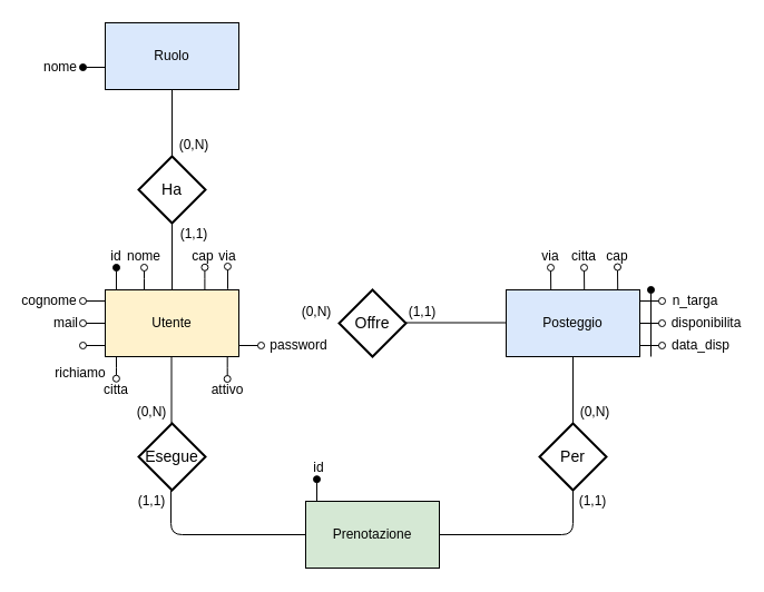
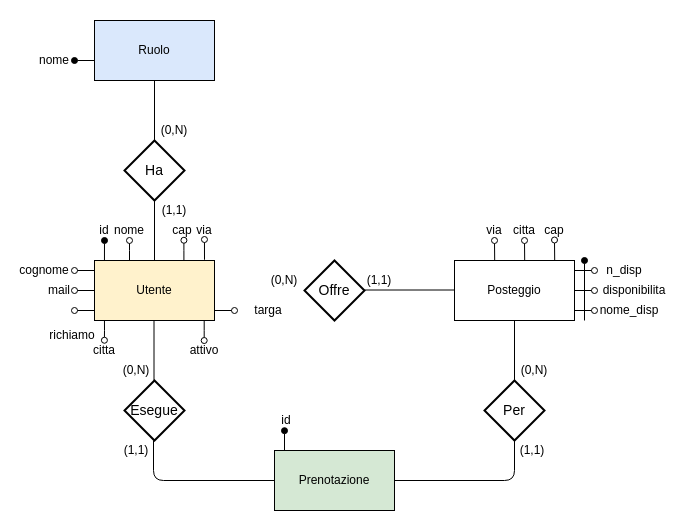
  <mxCell id="0" />
  <mxCell id="1" parent="0" />
  <mxCell id="2" style="edgeStyle=orthogonalEdgeStyle;rounded=0;orthogonalLoop=1;jettySize=auto;html=1;exitX=0.083;exitY=0.002;exitDx=0;exitDy=0;endArrow=oval;endFill=1;exitPerimeter=0;" edge="1" parent="1" source="3"><mxGeometry relative="1" as="geometry"><mxPoint x="104" y="240" as="targetPoint" /><Array as="points" /></mxGeometry></mxCell>
  <mxCell id="3" value="Utente" style="rounded=0;whiteSpace=wrap;html=1;fillColor=#fff2cc;" vertex="1" parent="1"><mxGeometry x="94" y="260" width="120" height="60" as="geometry" /></mxCell>
  <mxCell id="4" value="Offre" style="shape=rhombus;strokeWidth=2;fontSize=17;perimeter=rhombusPerimeter;whiteSpace=wrap;html=1;align=center;fontSize=14;" vertex="1" parent="1"><mxGeometry x="304" y="260" width="60" height="60" as="geometry" /></mxCell>
- <mxCell id="5" value="Posteggio" style="rounded=0;whiteSpace=wrap;html=1;fillColor=#dae8fc;" vertex="1" parent="1"><mxGeometry x="454" y="260" width="120" height="60" as="geometry" /></mxCell>
+ <mxCell id="5" value="Posteggio" style="rounded=0;whiteSpace=wrap;html=1;" vertex="1" parent="1"><mxGeometry x="454" y="260" width="120" height="60" as="geometry" /></mxCell>
  <mxCell id="6" value="" style="endArrow=none;html=1;entryX=0;entryY=0.5;entryDx=0;entryDy=0;exitX=1;exitY=0.5;exitDx=0;exitDy=0;" edge="1" parent="1"><mxGeometry width="50" height="50" relative="1" as="geometry"><mxPoint x="364" y="289.5" as="sourcePoint" /><mxPoint x="454" y="289.5" as="targetPoint" /></mxGeometry></mxCell>
  <mxCell id="7" value="Prenotazione" style="rounded=0;whiteSpace=wrap;html=1;fillColor=#d5e8d4;" vertex="1" parent="1"><mxGeometry x="274" y="450" width="120" height="60" as="geometry" /></mxCell>
  <mxCell id="8" value="Esegue" style="shape=rhombus;strokeWidth=2;fontSize=17;perimeter=rhombusPerimeter;whiteSpace=wrap;html=1;align=center;fontSize=14;" vertex="1" parent="1"><mxGeometry x="124" y="380" width="60" height="60" as="geometry" /></mxCell>
  <mxCell id="9" value="Per" style="shape=rhombus;strokeWidth=2;fontSize=17;perimeter=rhombusPerimeter;whiteSpace=wrap;html=1;align=center;fontSize=14;" vertex="1" parent="1"><mxGeometry x="484" y="380" width="60" height="60" as="geometry" /></mxCell>
  <mxCell id="10" value="" style="endArrow=none;html=1;entryX=0.5;entryY=1;entryDx=0;entryDy=0;" edge="1" parent="1"><mxGeometry width="50" height="50" relative="1" as="geometry"><mxPoint x="514" y="380" as="sourcePoint" /><mxPoint x="514" y="320" as="targetPoint" /></mxGeometry></mxCell>
  <mxCell id="11" value="" style="endArrow=none;html=1;entryX=0.5;entryY=1;entryDx=0;entryDy=0;" edge="1" parent="1"><mxGeometry width="50" height="50" relative="1" as="geometry"><mxPoint x="153.5" y="380" as="sourcePoint" /><mxPoint x="153.5" y="320" as="targetPoint" /></mxGeometry></mxCell>
  <mxCell id="12" value="" style="endArrow=none;html=1;entryX=0.5;entryY=1;entryDx=0;entryDy=0;exitX=0;exitY=0.5;exitDx=0;exitDy=0;" edge="1" parent="1"><mxGeometry width="50" height="50" relative="1" as="geometry"><mxPoint x="274" y="480" as="sourcePoint" /><mxPoint x="153" y="440" as="targetPoint" /><Array as="points"><mxPoint x="153" y="480" /></Array></mxGeometry></mxCell>
  <mxCell id="13" value="" style="endArrow=none;html=1;exitX=1;exitY=0.5;exitDx=0;exitDy=0;" edge="1" parent="1"><mxGeometry width="50" height="50" relative="1" as="geometry"><mxPoint x="394" y="480" as="sourcePoint" /><mxPoint x="514" y="440" as="targetPoint" /><Array as="points"><mxPoint x="514" y="480" /></Array></mxGeometry></mxCell>
  <mxCell id="14" value="id" style="text;html=1;strokeColor=none;fillColor=none;align=center;verticalAlign=middle;whiteSpace=wrap;rounded=0;" vertex="1" parent="1"><mxGeometry x="99" y="220" width="10" height="20" as="geometry" /></mxCell>
  <mxCell id="15" value="nome" style="text;html=1;strokeColor=none;fillColor=none;align=center;verticalAlign=middle;whiteSpace=wrap;rounded=0;" vertex="1" parent="1"><mxGeometry x="124" y="220" width="10" height="20" as="geometry" /></mxCell>
  <mxCell id="16" style="edgeStyle=orthogonalEdgeStyle;rounded=0;orthogonalLoop=1;jettySize=auto;html=1;exitX=0.25;exitY=0;exitDx=0;exitDy=0;endArrow=oval;endFill=0;" edge="1" parent="1"><mxGeometry relative="1" as="geometry"><mxPoint x="129.011" y="239.978" as="targetPoint" /><mxPoint x="129.011" y="259.978" as="sourcePoint" /><Array as="points"><mxPoint x="129" y="250" /><mxPoint x="129" y="250" /></Array></mxGeometry></mxCell>
  <mxCell id="17" value="" style="endArrow=none;html=1;entryX=0.5;entryY=0;entryDx=0;entryDy=0;" edge="1" parent="1" target="3"><mxGeometry width="50" height="50" relative="1" as="geometry"><mxPoint x="154" y="200" as="sourcePoint" /><mxPoint x="179" y="200" as="targetPoint" /></mxGeometry></mxCell>
  <mxCell id="18" value="Ha" style="shape=rhombus;strokeWidth=2;fontSize=17;perimeter=rhombusPerimeter;whiteSpace=wrap;html=1;align=center;fontSize=14;" vertex="1" parent="1"><mxGeometry x="124" y="140" width="60" height="60" as="geometry" /></mxCell>
  <mxCell id="19" value="" style="endArrow=none;html=1;entryX=0.5;entryY=1;entryDx=0;entryDy=0;" edge="1" parent="1"><mxGeometry width="50" height="50" relative="1" as="geometry"><mxPoint x="154" y="140" as="sourcePoint" /><mxPoint x="154" y="80" as="targetPoint" /></mxGeometry></mxCell>
  <mxCell id="20" value="Ruolo" style="rounded=0;whiteSpace=wrap;html=1;fillColor=#dae8fc;" vertex="1" parent="1"><mxGeometry x="94" y="20" width="120" height="60" as="geometry" /></mxCell>
  <mxCell id="21" value="" style="endArrow=oval;html=1;endFill=0;" edge="1" parent="1"><mxGeometry width="50" height="50" relative="1" as="geometry"><mxPoint x="94" y="270" as="sourcePoint" /><mxPoint x="74" y="270" as="targetPoint" /></mxGeometry></mxCell>
  <mxCell id="22" value="cognome" style="text;html=1;strokeColor=none;fillColor=none;align=center;verticalAlign=middle;whiteSpace=wrap;rounded=0;" vertex="1" parent="1"><mxGeometry x="20" y="260" width="48" height="20" as="geometry" /></mxCell>
  <mxCell id="23" value="mail" style="text;html=1;strokeColor=none;fillColor=none;align=center;verticalAlign=middle;whiteSpace=wrap;rounded=0;" vertex="1" parent="1"><mxGeometry x="54" y="280" width="10" height="20" as="geometry" /></mxCell>
  <mxCell id="24" value="via" style="text;html=1;strokeColor=none;fillColor=none;align=center;verticalAlign=middle;whiteSpace=wrap;rounded=0;" vertex="1" parent="1"><mxGeometry x="199" y="220" width="10" height="20" as="geometry" /></mxCell>
  <mxCell id="25" value="" style="endArrow=oval;html=1;endFill=0;" edge="1" parent="1"><mxGeometry width="50" height="50" relative="1" as="geometry"><mxPoint x="94" y="310" as="sourcePoint" /><mxPoint x="74" y="310" as="targetPoint" /></mxGeometry></mxCell>
  <mxCell id="26" style="edgeStyle=orthogonalEdgeStyle;rounded=0;orthogonalLoop=1;jettySize=auto;html=1;endArrow=oval;endFill=0;exitX=0.083;exitY=0.999;exitDx=0;exitDy=0;exitPerimeter=0;" edge="1" parent="1" source="3"><mxGeometry relative="1" as="geometry"><mxPoint x="103.905" y="339.762" as="targetPoint" /><mxPoint x="104" y="320" as="sourcePoint" /><Array as="points"><mxPoint x="104" y="330" /><mxPoint x="104" y="330" /></Array></mxGeometry></mxCell>
  <mxCell id="27" value="citta" style="text;html=1;strokeColor=none;fillColor=none;align=center;verticalAlign=middle;whiteSpace=wrap;rounded=0;" vertex="1" parent="1"><mxGeometry x="92" y="340" width="24" height="20" as="geometry" /></mxCell>
  <mxCell id="28" value="attivo" style="text;html=1;strokeColor=none;fillColor=none;align=center;verticalAlign=middle;whiteSpace=wrap;rounded=0;" vertex="1" parent="1"><mxGeometry x="192" y="340" width="24" height="20" as="geometry" /></mxCell>
  <mxCell id="29" value="richiamo" style="text;html=1;strokeColor=none;fillColor=none;align=center;verticalAlign=middle;whiteSpace=wrap;rounded=0;" vertex="1" parent="1"><mxGeometry x="60" y="325" width="24" height="20" as="geometry" /></mxCell>
  <mxCell id="30" value="" style="endArrow=oval;html=1;endFill=0;" edge="1" parent="1"><mxGeometry width="50" height="50" relative="1" as="geometry"><mxPoint x="94" y="290" as="sourcePoint" /><mxPoint x="74" y="290" as="targetPoint" /></mxGeometry></mxCell>
  <mxCell id="31" value="" style="endArrow=oval;html=1;endFill=1;" edge="1" parent="1"><mxGeometry width="50" height="50" relative="1" as="geometry"><mxPoint x="94" y="60" as="sourcePoint" /><mxPoint x="74" y="60" as="targetPoint" /></mxGeometry></mxCell>
  <mxCell id="32" value="nome" style="text;html=1;strokeColor=none;fillColor=none;align=center;verticalAlign=middle;whiteSpace=wrap;rounded=0;" vertex="1" parent="1"><mxGeometry x="34" y="50" width="40" height="20" as="geometry" /></mxCell>
  <mxCell id="33" style="edgeStyle=orthogonalEdgeStyle;rounded=0;orthogonalLoop=1;jettySize=auto;html=1;exitX=0.833;exitY=0.001;exitDx=0;exitDy=0;endArrow=oval;endFill=0;exitPerimeter=0;" edge="1" parent="1"><mxGeometry relative="1" as="geometry"><mxPoint x="203.96" y="239.007" as="targetPoint" /><mxPoint x="203.96" y="260.081" as="sourcePoint" /><Array as="points"><mxPoint x="204" y="259" /><mxPoint x="204" y="259" /></Array></mxGeometry></mxCell>
  <mxCell id="34" style="edgeStyle=orthogonalEdgeStyle;rounded=0;orthogonalLoop=1;jettySize=auto;html=1;exitX=0.25;exitY=0;exitDx=0;exitDy=0;endArrow=oval;endFill=0;" edge="1" parent="1"><mxGeometry relative="1" as="geometry"><mxPoint x="183.405" y="239.762" as="targetPoint" /><mxPoint x="183.405" y="259.762" as="sourcePoint" /><Array as="points"><mxPoint x="183.5" y="250" /><mxPoint x="183.5" y="250" /></Array></mxGeometry></mxCell>
  <mxCell id="35" value="cap" style="text;html=1;strokeColor=none;fillColor=none;align=center;verticalAlign=middle;whiteSpace=wrap;rounded=0;" vertex="1" parent="1"><mxGeometry x="177" y="220" width="10" height="20" as="geometry" /></mxCell>
  <mxCell id="36" value="" style="endArrow=oval;html=1;exitX=0.335;exitY=0.005;exitDx=0;exitDy=0;exitPerimeter=0;endFill=0;" edge="1" parent="1" source="5"><mxGeometry width="50" height="50" relative="1" as="geometry"><mxPoint x="474" y="290" as="sourcePoint" /><mxPoint x="494" y="240" as="targetPoint" /></mxGeometry></mxCell>
  <mxCell id="37" value="via" style="text;html=1;strokeColor=none;fillColor=none;align=center;verticalAlign=middle;whiteSpace=wrap;rounded=0;" vertex="1" parent="1"><mxGeometry x="484" y="220" width="20" height="20" as="geometry" /></mxCell>
  <mxCell id="38" value="" style="endArrow=oval;html=1;exitX=0.335;exitY=0.005;exitDx=0;exitDy=0;exitPerimeter=0;endFill=0;" edge="1" parent="1"><mxGeometry width="50" height="50" relative="1" as="geometry"><mxPoint x="524.2" y="260.3" as="sourcePoint" /><mxPoint x="524" y="240" as="targetPoint" /></mxGeometry></mxCell>
  <mxCell id="39" value="citta" style="text;html=1;strokeColor=none;fillColor=none;align=center;verticalAlign=middle;whiteSpace=wrap;rounded=0;" vertex="1" parent="1"><mxGeometry x="514" y="220" width="20" height="20" as="geometry" /></mxCell>
  <mxCell id="40" value="" style="endArrow=oval;html=1;exitX=0.335;exitY=0.005;exitDx=0;exitDy=0;exitPerimeter=0;endFill=0;" edge="1" parent="1"><mxGeometry width="50" height="50" relative="1" as="geometry"><mxPoint x="554.2" y="259.8" as="sourcePoint" /><mxPoint x="554" y="239.5" as="targetPoint" /></mxGeometry></mxCell>
  <mxCell id="41" value="cap" style="text;html=1;strokeColor=none;fillColor=none;align=center;verticalAlign=middle;whiteSpace=wrap;rounded=0;" vertex="1" parent="1"><mxGeometry x="544" y="220" width="20" height="20" as="geometry" /></mxCell>
  <mxCell id="42" value="" style="endArrow=oval;html=1;endFill=0;" edge="1" parent="1"><mxGeometry width="50" height="50" relative="1" as="geometry"><mxPoint x="574" y="270" as="sourcePoint" /><mxPoint x="594" y="270" as="targetPoint" /></mxGeometry></mxCell>
- <mxCell id="43" value="n_targa" style="text;html=1;strokeColor=none;fillColor=none;align=center;verticalAlign=middle;whiteSpace=wrap;rounded=0;" vertex="1" parent="1"><mxGeometry x="604" y="260" width="40" height="20" as="geometry" /></mxCell>
+ <mxCell id="43" value="n_disp" style="text;html=1;strokeColor=none;fillColor=none;align=center;verticalAlign=middle;whiteSpace=wrap;rounded=0;" vertex="1" parent="1"><mxGeometry x="604" y="260" width="40" height="20" as="geometry" /></mxCell>
  <mxCell id="44" value="" style="endArrow=oval;html=1;endFill=0;" edge="1" parent="1"><mxGeometry width="50" height="50" relative="1" as="geometry"><mxPoint x="574" y="290" as="sourcePoint" /><mxPoint x="594" y="290" as="targetPoint" /></mxGeometry></mxCell>
  <mxCell id="45" value="disponibilita" style="text;html=1;strokeColor=none;fillColor=none;align=center;verticalAlign=middle;whiteSpace=wrap;rounded=0;" vertex="1" parent="1"><mxGeometry x="604" y="280" width="60" height="20" as="geometry" /></mxCell>
  <mxCell id="46" value="" style="endArrow=oval;html=1;endFill=0;" edge="1" parent="1"><mxGeometry width="50" height="50" relative="1" as="geometry"><mxPoint x="574" y="310" as="sourcePoint" /><mxPoint x="594" y="310" as="targetPoint" /></mxGeometry></mxCell>
- <mxCell id="47" value="data_disp" style="text;html=1;strokeColor=none;fillColor=none;align=center;verticalAlign=middle;whiteSpace=wrap;rounded=0;" vertex="1" parent="1"><mxGeometry x="604" y="300" width="50" height="20" as="geometry" /></mxCell>
+ <mxCell id="47" value="nome_disp" style="text;html=1;strokeColor=none;fillColor=none;align=center;verticalAlign=middle;whiteSpace=wrap;rounded=0;" vertex="1" parent="1"><mxGeometry x="604" y="300" width="50" height="20" as="geometry" /></mxCell>
  <mxCell id="48" style="edgeStyle=orthogonalEdgeStyle;rounded=0;orthogonalLoop=1;jettySize=auto;html=1;exitX=0.083;exitY=0.002;exitDx=0;exitDy=0;endArrow=oval;endFill=1;exitPerimeter=0;" edge="1" parent="1"><mxGeometry relative="1" as="geometry"><mxPoint x="284" y="430.167" as="targetPoint" /><mxPoint x="284" y="450.167" as="sourcePoint" /><Array as="points" /></mxGeometry></mxCell>
  <mxCell id="49" value="id" style="text;html=1;strokeColor=none;fillColor=none;align=center;verticalAlign=middle;whiteSpace=wrap;rounded=0;" vertex="1" parent="1"><mxGeometry x="274" y="410" width="24" height="20" as="geometry" /></mxCell>
  <mxCell id="50" value="(1,1)" style="text;html=1;strokeColor=none;fillColor=none;align=center;verticalAlign=middle;whiteSpace=wrap;rounded=0;" vertex="1" parent="1"><mxGeometry x="154" y="200" width="40" height="20" as="geometry" /></mxCell>
  <mxCell id="51" value="(0,N)" style="text;html=1;strokeColor=none;fillColor=none;align=center;verticalAlign=middle;whiteSpace=wrap;rounded=0;" vertex="1" parent="1"><mxGeometry x="154" y="120" width="40" height="20" as="geometry" /></mxCell>
  <mxCell id="52" style="edgeStyle=orthogonalEdgeStyle;rounded=0;orthogonalLoop=1;jettySize=auto;html=1;endArrow=oval;endFill=0;exitX=0.083;exitY=0.999;exitDx=0;exitDy=0;exitPerimeter=0;" edge="1" parent="1"><mxGeometry relative="1" as="geometry"><mxPoint x="203.69" y="340.034" as="targetPoint" /><mxPoint x="203.69" y="320.034" as="sourcePoint" /><Array as="points"><mxPoint x="204" y="330" /><mxPoint x="204" y="330" /></Array></mxGeometry></mxCell>
  <mxCell id="53" value="(0,N)" style="text;html=1;strokeColor=none;fillColor=none;align=center;verticalAlign=middle;whiteSpace=wrap;rounded=0;" vertex="1" parent="1"><mxGeometry x="264" y="270" width="40" height="20" as="geometry" /></mxCell>
  <mxCell id="54" value="(1,1)" style="text;html=1;strokeColor=none;fillColor=none;align=center;verticalAlign=middle;whiteSpace=wrap;rounded=0;" vertex="1" parent="1"><mxGeometry x="364" y="270" width="30" height="20" as="geometry" /></mxCell>
  <mxCell id="55" value="(0,N)" style="text;html=1;strokeColor=none;fillColor=none;align=center;verticalAlign=middle;whiteSpace=wrap;rounded=0;" vertex="1" parent="1"><mxGeometry x="116" y="360" width="40" height="20" as="geometry" /></mxCell>
  <mxCell id="56" value="(1,1)" style="text;html=1;strokeColor=none;fillColor=none;align=center;verticalAlign=middle;whiteSpace=wrap;rounded=0;" vertex="1" parent="1"><mxGeometry x="121" y="440" width="30" height="20" as="geometry" /></mxCell>
  <mxCell id="57" value="" style="endArrow=oval;html=1;endFill=0;" edge="1" parent="1"><mxGeometry width="50" height="50" relative="1" as="geometry"><mxPoint x="214" y="310" as="sourcePoint" /><mxPoint x="234" y="310" as="targetPoint" /></mxGeometry></mxCell>
- <mxCell id="58" value="password" style="text;html=1;strokeColor=none;fillColor=none;align=center;verticalAlign=middle;whiteSpace=wrap;rounded=0;" vertex="1" parent="1"><mxGeometry x="239.5" y="300" width="56" height="20" as="geometry" /></mxCell>
+ <mxCell id="58" value="targa" style="text;html=1;strokeColor=none;fillColor=none;align=center;verticalAlign=middle;whiteSpace=wrap;rounded=0;" vertex="1" parent="1"><mxGeometry x="239.5" y="300" width="56" height="20" as="geometry" /></mxCell>
  <mxCell id="59" value="" style="endArrow=oval;html=1;endFill=1;" edge="1" parent="1"><mxGeometry width="50" height="50" relative="1" as="geometry"><mxPoint x="584" y="320" as="sourcePoint" /><mxPoint x="584" y="260" as="targetPoint" /></mxGeometry></mxCell>
  <mxCell id="60" value="(0,N)" style="text;html=1;strokeColor=none;fillColor=none;align=center;verticalAlign=middle;whiteSpace=wrap;rounded=0;" vertex="1" parent="1"><mxGeometry x="514" y="360" width="40" height="20" as="geometry" /></mxCell>
  <mxCell id="61" value="(1,1)" style="text;html=1;strokeColor=none;fillColor=none;align=center;verticalAlign=middle;whiteSpace=wrap;rounded=0;" vertex="1" parent="1"><mxGeometry x="517" y="440" width="30" height="20" as="geometry" /></mxCell>
